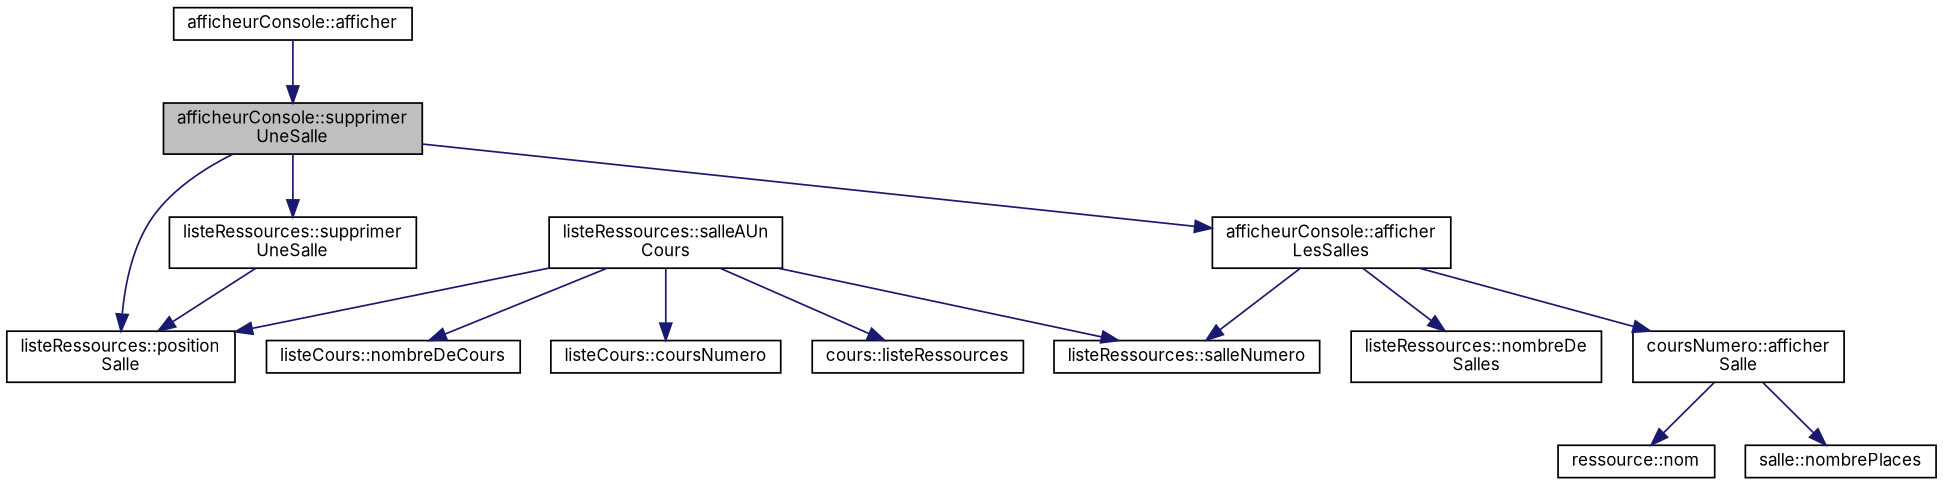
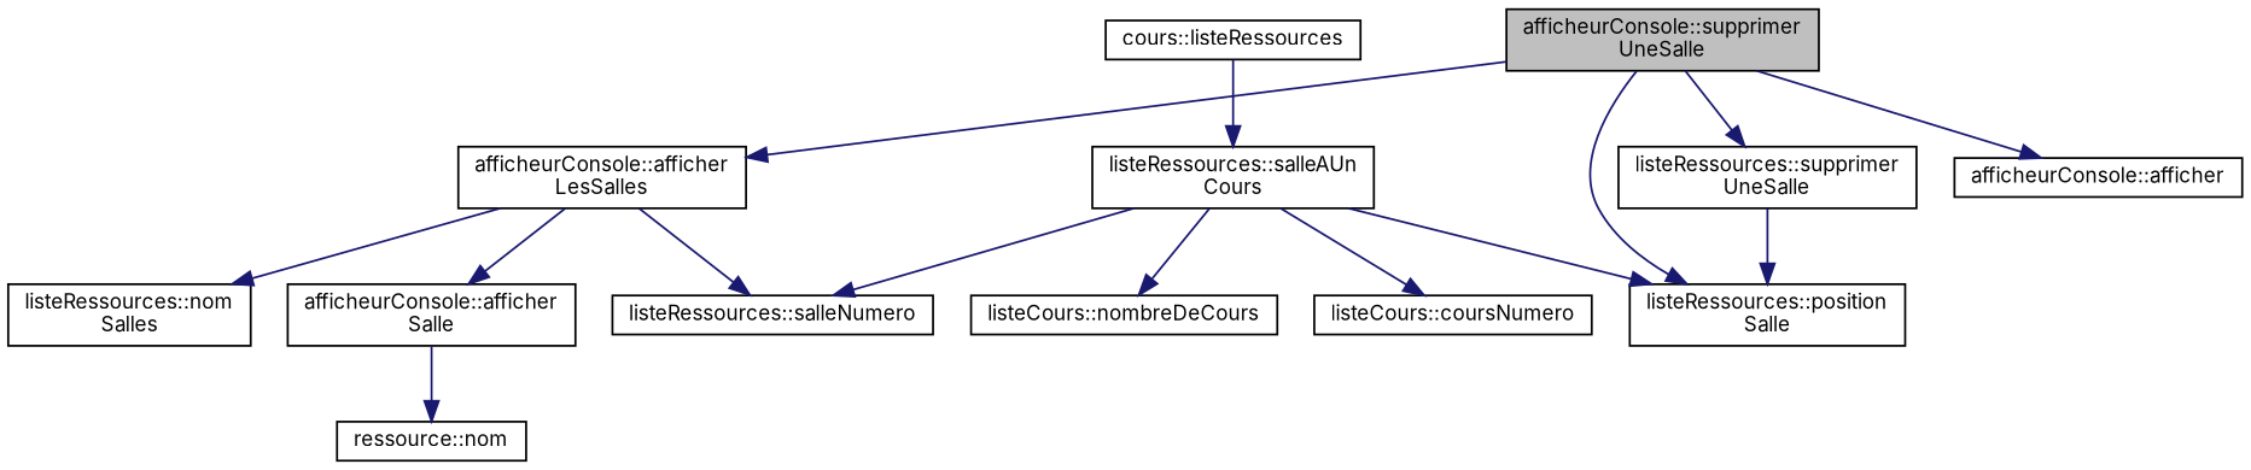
  digraph {
    fontname=Inter
    rankdir=TB
    node [color=black fillcolor=white fontname=Inter fontsize=10 shape=record style=filled]
    edge [color=midnightblue fontname=Inter fontsize=10 labelfontname=Helvetica labelfontsize=10 style=solid]
    n1 [fillcolor=grey75 fontcolor=black height=0.2 label="afficheurConsole::supprimer\lUneSalle" width=0.4]
    n2 [height=0.2 label="afficheurConsole::afficher\lLesSalles" width=0.4]
    n3 [height=0.2 label="afficheurConsole::afficher" width=0.4]
    n4 [height=0.2 label="listeRessources::position\lSalle" width=0.4]
    n5 [height=0.2 label="listeRessources::supprimer\lUneSalle" width=0.4]
-   n6 [height=0.2 label="listeRessources::nombreDe\lSalles" width=0.4]
-   n7 [height=0.2 label="coursNumero::afficher\lSalle" width=0.4]
+   n6 [height=0.2 label="listeRessources::nom\lSalles" width=0.4]
+   n7 [height=0.2 label="afficheurConsole::afficher\lSalle" width=0.4]
    n8 [height=0.2 label="listeRessources::salleNumero" width=0.4]
    n9 [height=0.2 label="listeRessources::salleAUn\lCours" width=0.4]
    n10 [height=0.2 label="listeCours::nombreDeCours" width=0.4]
    n11 [height=0.2 label="listeCours::coursNumero" width=0.4]
    n12 [height=0.2 label="cours::listeRessources" width=0.4]
    n13 [height=0.2 label="ressource::nom" width=0.4]
-   n14 [height=0.2 label="salle::nombrePlaces" width=0.4]
    n1 -> n2
-   n3 -> n1
+   n1 -> n3
    n1 -> n4
    n1 -> n5
    n2 -> n6
    n2 -> n7
    n2 -> n8
    n5 -> n4
    n7 -> n13
-   n7 -> n14
    n9 -> n4
    n9 -> n8
    n9 -> n10
    n9 -> n11
-   n9 -> n12
+   n12 -> n9
  }
